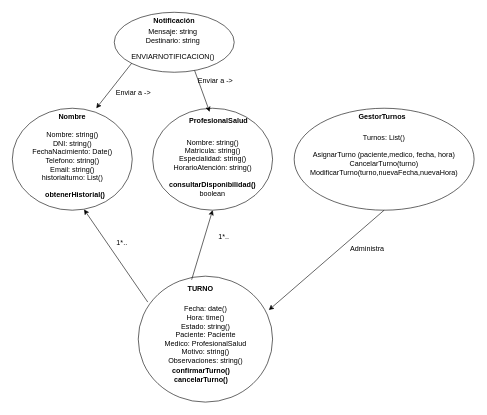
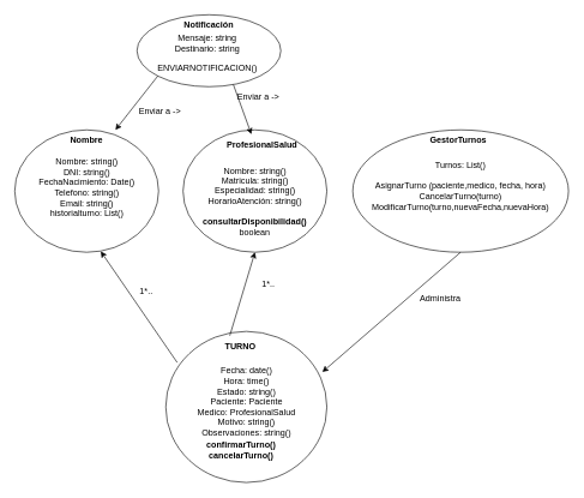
  <mxCell id="0" />
  <mxCell id="1" parent="0" />
  <mxCell id="2" value="" style="ellipse;whiteSpace=wrap;html=1;" vertex="1" parent="1"><mxGeometry x="190" y="20" width="200" height="100" as="geometry" /></mxCell>
  <mxCell id="3" value="&lt;b&gt;Notificación&lt;/b&gt;" style="text;html=1;align=center;verticalAlign=middle;whiteSpace=wrap;rounded=0;" vertex="1" parent="1"><mxGeometry x="260" y="20" width="60" height="30" as="geometry" /></mxCell>
  <mxCell id="4" value="Mensaje: string&lt;div&gt;Destinario: string&lt;/div&gt;" style="text;html=1;align=center;verticalAlign=middle;whiteSpace=wrap;rounded=0;" vertex="1" parent="1"><mxGeometry x="233" y="45" width="110" height="30" as="geometry" /></mxCell>
  <mxCell id="5" value="ENVIARNOTIFICACION()" style="text;html=1;align=center;verticalAlign=middle;whiteSpace=wrap;rounded=0;" vertex="1" parent="1"><mxGeometry x="233" y="80" width="110" height="30" as="geometry" /></mxCell>
  <mxCell id="6" value="" style="endArrow=classic;html=1;rounded=0;" edge="1" parent="1"><mxGeometry width="50" height="50" relative="1" as="geometry"><mxPoint x="219" y="105" as="sourcePoint" /><mxPoint x="160" y="180" as="targetPoint" /></mxGeometry></mxCell>
  <mxCell id="7" value="" style="ellipse;whiteSpace=wrap;html=1;" vertex="1" parent="1"><mxGeometry x="20" y="180" width="200" height="170" as="geometry" /></mxCell>
  <mxCell id="8" value="Enviar a -&amp;gt;" style="text;html=1;align=center;verticalAlign=middle;whiteSpace=wrap;rounded=0;" vertex="1" parent="1"><mxGeometry x="304" y="120" width="110" height="30" as="geometry" /></mxCell>
  <mxCell id="9" value="&lt;b&gt;Nombre&lt;/b&gt;" style="text;html=1;align=center;verticalAlign=middle;whiteSpace=wrap;rounded=0;" vertex="1" parent="1"><mxGeometry x="90" y="180" width="60" height="30" as="geometry" /></mxCell>
  <mxCell id="10" value="Nombre: string()&lt;div&gt;DNI: string()&lt;/div&gt;&lt;div&gt;FechaNacimiento: Date()&lt;/div&gt;&lt;div&gt;Telefono: string()&lt;/div&gt;&lt;div&gt;Email: string()&lt;/div&gt;&lt;div&gt;historialturno: List()&lt;/div&gt;" style="text;html=1;align=center;verticalAlign=middle;whiteSpace=wrap;rounded=0;" vertex="1" parent="1"><mxGeometry x="42.5" y="210" width="155" height="100" as="geometry" /></mxCell>
- <mxCell id="11" value="&lt;b&gt;obtenerHistorial()&lt;/b&gt;" style="text;html=1;align=center;verticalAlign=middle;whiteSpace=wrap;rounded=0;" vertex="1" parent="1"><mxGeometry x="70" y="310" width="110" height="30" as="geometry" /></mxCell>
  <mxCell id="12" value="" style="ellipse;whiteSpace=wrap;html=1;" vertex="1" parent="1"><mxGeometry x="254" y="180" width="200" height="170" as="geometry" /></mxCell>
  <mxCell id="13" value="&lt;b&gt;ProfesionalSalud&lt;/b&gt;" style="text;html=1;align=center;verticalAlign=middle;whiteSpace=wrap;rounded=0;" vertex="1" parent="1"><mxGeometry x="334" y="186" width="60" height="30" as="geometry" /></mxCell>
  <mxCell id="14" value="Nombre: string()&lt;div&gt;Matricula: string()&lt;/div&gt;&lt;div&gt;Especialidad:&amp;nbsp;&lt;span style=&quot;background-color: transparent; color: light-dark(rgb(0, 0, 0), rgb(255, 255, 255));&quot;&gt;string()&lt;/span&gt;&lt;/div&gt;&lt;div&gt;HorarioAtención:&amp;nbsp;&lt;span style=&quot;background-color: transparent; color: light-dark(rgb(0, 0, 0), rgb(255, 255, 255));&quot;&gt;string()&lt;/span&gt;&lt;/div&gt;&lt;div&gt;&lt;br&gt;&lt;/div&gt;" style="text;html=1;align=center;verticalAlign=middle;whiteSpace=wrap;rounded=0;" vertex="1" parent="1"><mxGeometry x="276.5" y="230" width="155" height="70" as="geometry" /></mxCell>
  <mxCell id="15" value="&lt;b&gt;consultarDisponibilidad() &lt;/b&gt;boolean" style="text;html=1;align=center;verticalAlign=middle;whiteSpace=wrap;rounded=0;" vertex="1" parent="1"><mxGeometry x="299" y="300" width="110" height="30" as="geometry" /></mxCell>
  <mxCell id="16" value="" style="endArrow=classic;html=1;rounded=0;entryX=0.25;entryY=0;entryDx=0;entryDy=0;exitX=0.67;exitY=0.971;exitDx=0;exitDy=0;exitPerimeter=0;" edge="1" parent="1" source="2" target="13"><mxGeometry width="50" height="50" relative="1" as="geometry"><mxPoint x="320" y="120" as="sourcePoint" /><mxPoint x="170" y="190" as="targetPoint" /></mxGeometry></mxCell>
  <mxCell id="17" value="Enviar a -&amp;gt;" style="text;html=1;align=center;verticalAlign=middle;whiteSpace=wrap;rounded=0;" vertex="1" parent="1"><mxGeometry x="166.5" y="140" width="110" height="30" as="geometry" /></mxCell>
  <mxCell id="18" value="" style="ellipse;whiteSpace=wrap;html=1;" vertex="1" parent="1"><mxGeometry x="490" y="180" width="300" height="170" as="geometry" /></mxCell>
  <mxCell id="19" value="&lt;b&gt;GestorTurnos&lt;/b&gt;" style="text;html=1;align=center;verticalAlign=middle;whiteSpace=wrap;rounded=0;" vertex="1" parent="1"><mxGeometry x="607" y="180" width="60" height="30" as="geometry" /></mxCell>
  <mxCell id="20" value="Turnos: List()&lt;div&gt;&lt;br&gt;&lt;div&gt;AsignarTurno (paciente,medico, fecha, hora)&lt;/div&gt;&lt;div&gt;CancelarTurno(turno)&lt;/div&gt;&lt;div&gt;ModificarTurno(turno,nuevaFecha,nuevaHora)&lt;/div&gt;&lt;div&gt;&lt;br&gt;&lt;/div&gt;&lt;/div&gt;" style="text;html=1;align=center;verticalAlign=middle;whiteSpace=wrap;rounded=0;" vertex="1" parent="1"><mxGeometry x="500" y="230" width="280" height="70" as="geometry" /></mxCell>
  <mxCell id="21" value="" style="endArrow=classic;html=1;rounded=0;entryX=0.598;entryY=0.993;entryDx=0;entryDy=0;entryPerimeter=0;exitX=0.071;exitY=0.206;exitDx=0;exitDy=0;exitPerimeter=0;" edge="1" parent="1" source="22" target="7"><mxGeometry width="50" height="50" relative="1" as="geometry"><mxPoint x="210" y="450" as="sourcePoint" /><mxPoint x="190" y="485" as="targetPoint" /></mxGeometry></mxCell>
  <mxCell id="22" value="" style="ellipse;whiteSpace=wrap;html=1;" vertex="1" parent="1"><mxGeometry x="230" y="460" width="224" height="210" as="geometry" /></mxCell>
  <mxCell id="23" value="&lt;b&gt;TURNO&lt;/b&gt;" style="text;html=1;align=center;verticalAlign=middle;whiteSpace=wrap;rounded=0;" vertex="1" parent="1"><mxGeometry x="304" y="466" width="60" height="30" as="geometry" /></mxCell>
  <mxCell id="24" value="Fecha: date()&lt;div&gt;&lt;div&gt;Hora: time()&lt;/div&gt;&lt;div&gt;Estado:&amp;nbsp;&lt;span style=&quot;background-color: transparent; color: light-dark(rgb(0, 0, 0), rgb(255, 255, 255));&quot;&gt;string()&lt;/span&gt;&lt;/div&gt;&lt;div&gt;&lt;span style=&quot;background-color: transparent; color: light-dark(rgb(0, 0, 0), rgb(255, 255, 255));&quot;&gt;Paciente: Paciente&lt;/span&gt;&lt;/div&gt;&lt;div&gt;&lt;span style=&quot;background-color: transparent; color: light-dark(rgb(0, 0, 0), rgb(255, 255, 255));&quot;&gt;Medico: ProfesionalSalud&lt;/span&gt;&lt;/div&gt;&lt;div&gt;&lt;span style=&quot;background-color: transparent; color: light-dark(rgb(0, 0, 0), rgb(255, 255, 255));&quot;&gt;Motivo: string()&lt;/span&gt;&lt;/div&gt;&lt;div&gt;Observaciones:&amp;nbsp;&lt;span style=&quot;background-color: transparent; color: light-dark(rgb(0, 0, 0), rgb(255, 255, 255));&quot;&gt;string()&lt;/span&gt;&lt;/div&gt;&lt;div&gt;&lt;br&gt;&lt;/div&gt;&lt;/div&gt;" style="text;html=1;align=center;verticalAlign=middle;whiteSpace=wrap;rounded=0;" vertex="1" parent="1"><mxGeometry x="264.5" y="530" width="155" height="70" as="geometry" /></mxCell>
  <mxCell id="25" value="&lt;b&gt;confirmarTurno()&lt;/b&gt;&lt;div&gt;&lt;b&gt;cancelarTurno()&lt;/b&gt;&lt;/div&gt;" style="text;html=1;align=center;verticalAlign=middle;whiteSpace=wrap;rounded=0;" vertex="1" parent="1"><mxGeometry x="280" y="610" width="110" height="30" as="geometry" /></mxCell>
  <mxCell id="26" value="" style="endArrow=classic;html=1;rounded=0;exitX=0.25;exitY=0;exitDx=0;exitDy=0;entryX=0.5;entryY=1;entryDx=0;entryDy=0;" edge="1" parent="1" source="23" target="12"><mxGeometry width="50" height="50" relative="1" as="geometry"><mxPoint x="279" y="505" as="sourcePoint" /><mxPoint x="150" y="359" as="targetPoint" /></mxGeometry></mxCell>
  <mxCell id="27" value="" style="endArrow=classic;html=1;rounded=0;exitX=0.5;exitY=1;exitDx=0;exitDy=0;entryX=0.972;entryY=0.269;entryDx=0;entryDy=0;entryPerimeter=0;" edge="1" parent="1" source="18" target="22"><mxGeometry width="50" height="50" relative="1" as="geometry"><mxPoint x="349" y="476" as="sourcePoint" /><mxPoint x="364" y="360" as="targetPoint" /></mxGeometry></mxCell>
  <mxCell id="28" value="Administra" style="text;html=1;align=center;verticalAlign=middle;whiteSpace=wrap;rounded=0;" vertex="1" parent="1"><mxGeometry x="557" y="400" width="110" height="30" as="geometry" /></mxCell>
  <mxCell id="29" value="1*.." style="text;html=1;align=center;verticalAlign=middle;whiteSpace=wrap;rounded=0;" vertex="1" parent="1"><mxGeometry x="356" y="380" width="34" height="30" as="geometry" /></mxCell>
  <mxCell id="30" value="1*.." style="text;html=1;align=center;verticalAlign=middle;whiteSpace=wrap;rounded=0;" vertex="1" parent="1"><mxGeometry x="186" y="390" width="34" height="30" as="geometry" /></mxCell>
